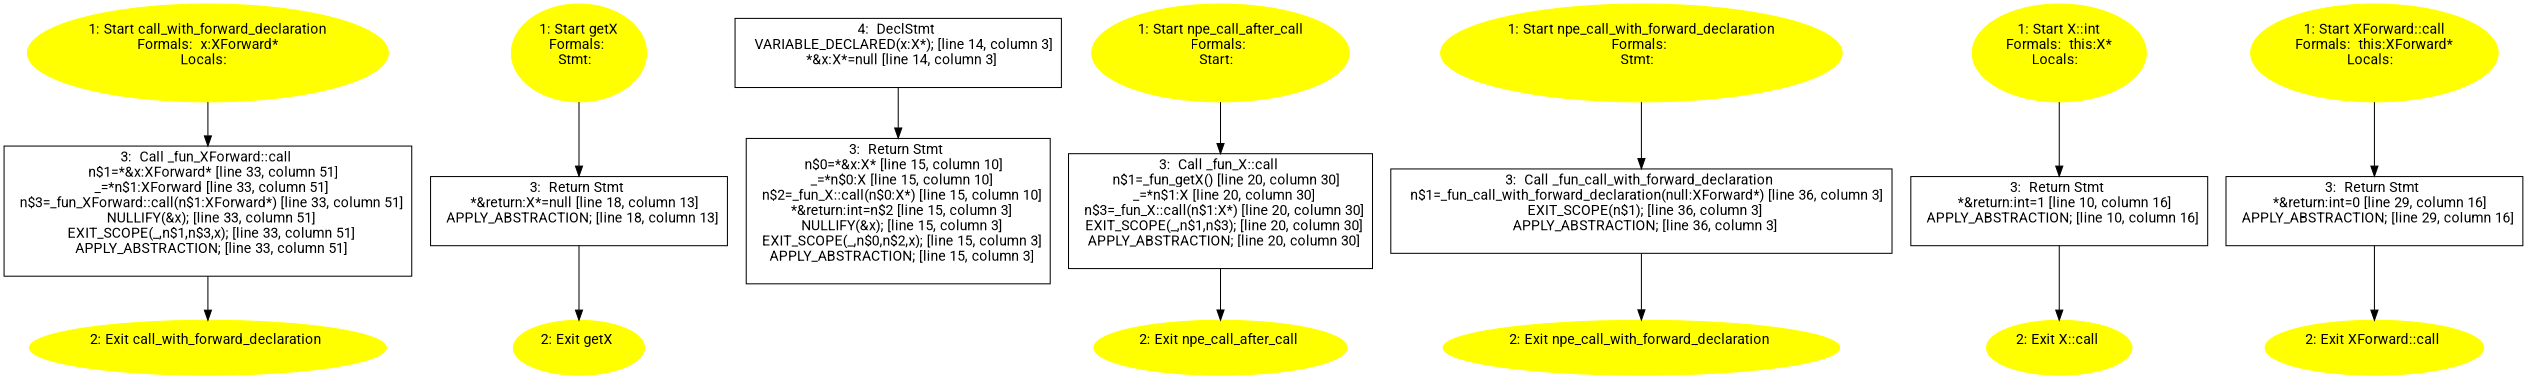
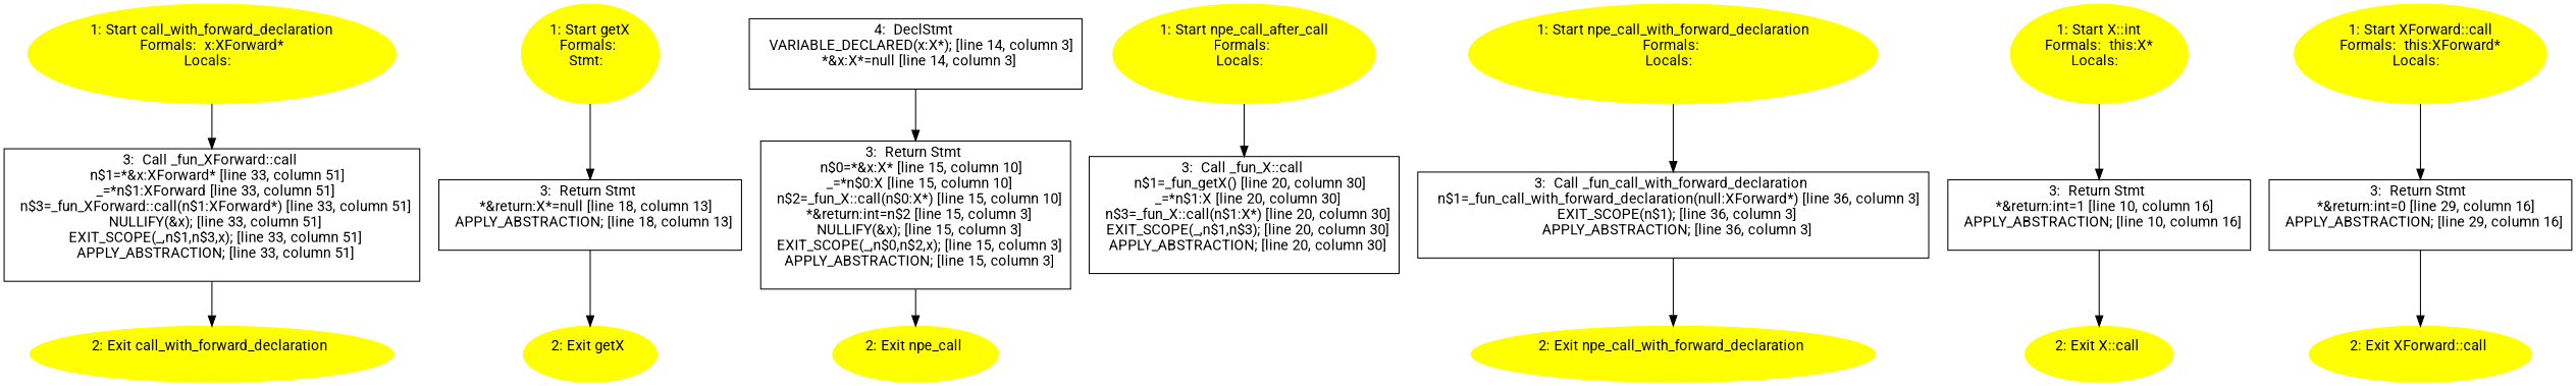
  digraph {
    fontname=Roboto
    node [color=yellow fontname=Roboto style=filled]
    edge [fontname=Roboto]
    n1 [label="1: Start call_with_forward_declaration\nFormals:  x:XForward*\nLocals:  \n  "]
    n2 [label="3:  Call _fun_XForward::call \n   n$1=*&x:XForward* [line 33, column 51]\n  _=*n$1:XForward [line 33, column 51]\n  n$3=_fun_XForward::call(n$1:XForward*) [line 33, column 51]\n  NULLIFY(&x); [line 33, column 51]\n  EXIT_SCOPE(_,n$1,n$3,x); [line 33, column 51]\n  APPLY_ABSTRACTION; [line 33, column 51]\n " shape=box color="" style=""]
    n3 [label="2: Exit call_with_forward_declaration \n  "]
    n4 [label="1: Start getX\nFormals: \nStmt:  \n  "]
    n5 [label="3:  Return Stmt \n   *&return:X*=null [line 18, column 13]\n  APPLY_ABSTRACTION; [line 18, column 13]\n " shape=box color="" style=""]
    n6 [label="2: Exit getX \n  "]
    n7 [label="4:  DeclStmt \n   VARIABLE_DECLARED(x:X*); [line 14, column 3]\n  *&x:X*=null [line 14, column 3]\n " shape=box color="" style=""]
    n8 [label="3:  Return Stmt \n   n$0=*&x:X* [line 15, column 10]\n  _=*n$0:X [line 15, column 10]\n  n$2=_fun_X::call(n$0:X*) [line 15, column 10]\n  *&return:int=n$2 [line 15, column 3]\n  NULLIFY(&x); [line 15, column 3]\n  EXIT_SCOPE(_,n$0,n$2,x); [line 15, column 3]\n  APPLY_ABSTRACTION; [line 15, column 3]\n " shape=box color="" style=""]
-   n10 [label="1: Start npe_call_after_call\nFormals: \nStart:  \n  "]
+   n9 [label="2: Exit npe_call \n  "]
+   n10 [label="1: Start npe_call_after_call\nFormals: \nLocals:  \n  "]
    n11 [label="3:  Call _fun_X::call \n   n$1=_fun_getX() [line 20, column 30]\n  _=*n$1:X [line 20, column 30]\n  n$3=_fun_X::call(n$1:X*) [line 20, column 30]\n  EXIT_SCOPE(_,n$1,n$3); [line 20, column 30]\n  APPLY_ABSTRACTION; [line 20, column 30]\n " shape=box color="" style=""]
-   n12 [label="2: Exit npe_call_after_call \n  "]
-   n13 [label="1: Start npe_call_with_forward_declaration\nFormals: \nStmt:  \n  "]
+   n13 [label="1: Start npe_call_with_forward_declaration\nFormals: \nLocals:  \n  "]
    n14 [label="3:  Call _fun_call_with_forward_declaration \n   n$1=_fun_call_with_forward_declaration(null:XForward*) [line 36, column 3]\n  EXIT_SCOPE(n$1); [line 36, column 3]\n  APPLY_ABSTRACTION; [line 36, column 3]\n " shape=box color="" style=""]
    n15 [label="2: Exit npe_call_with_forward_declaration \n  "]
    n16 [label="1: Start X::int\nFormals:  this:X*\nLocals:  \n  "]
    n17 [label="3:  Return Stmt \n   *&return:int=1 [line 10, column 16]\n  APPLY_ABSTRACTION; [line 10, column 16]\n " shape=box color="" style=""]
    n18 [label="2: Exit X::call \n  "]
    n19 [label="1: Start XForward::call\nFormals:  this:XForward*\nLocals:  \n  "]
    n20 [label="3:  Return Stmt \n   *&return:int=0 [line 29, column 16]\n  APPLY_ABSTRACTION; [line 29, column 16]\n " shape=box color="" style=""]
    n21 [label="2: Exit XForward::call \n  "]
    n1 -> n2
    n2 -> n3
    n4 -> n5
    n5 -> n6
    n7 -> n8
+   n8 -> n9
    n10 -> n11
-   n11 -> n12
    n13 -> n14
    n14 -> n15
    n16 -> n17
    n17 -> n18
    n19 -> n20
    n20 -> n21
  }
